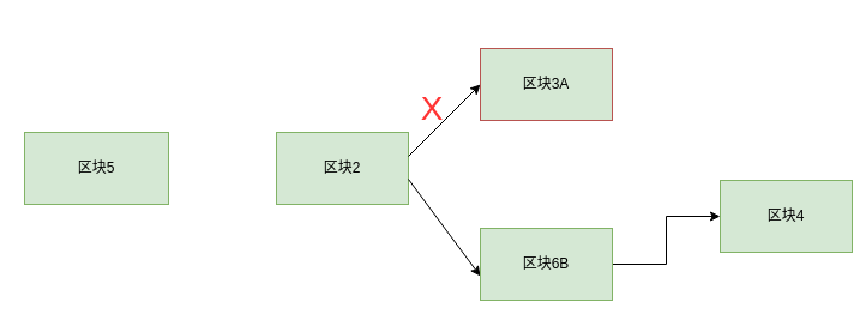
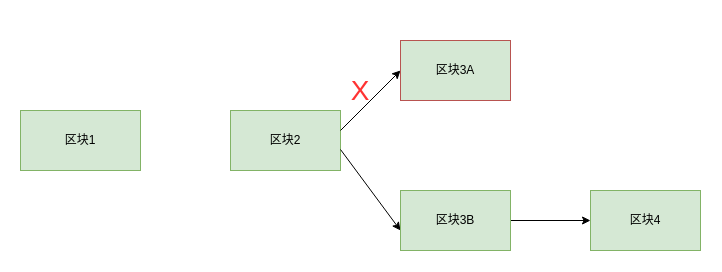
  <mxCell id="0" />
  <mxCell id="1" parent="0" />
- <mxCell id="2" value="区块5" style="rounded=0;whiteSpace=wrap;html=1;fillColor=#d5e8d4;strokeColor=#82b366;" vertex="1" parent="1"><mxGeometry x="20" y="110" width="120" height="60" as="geometry" /></mxCell>
+ <mxCell id="2" value="区块1" style="rounded=0;whiteSpace=wrap;html=1;fillColor=#d5e8d4;strokeColor=#82b366;" vertex="1" parent="1"><mxGeometry x="20" y="110" width="120" height="60" as="geometry" /></mxCell>
  <mxCell id="3" value="区块2" style="rounded=0;whiteSpace=wrap;html=1;fillColor=#d5e8d4;strokeColor=#82b366;" vertex="1" parent="1"><mxGeometry x="230" y="110" width="110" height="60" as="geometry" /></mxCell>
  <mxCell id="4" value="" style="endArrow=classic;html=1;" edge="1" parent="1"><mxGeometry width="50" height="50" relative="1" as="geometry"><mxPoint x="340" y="130" as="sourcePoint" /><mxPoint x="400" y="70" as="targetPoint" /></mxGeometry></mxCell>
  <mxCell id="5" value="" style="endArrow=classic;html=1;" edge="1" parent="1"><mxGeometry width="50" height="50" relative="1" as="geometry"><mxPoint x="340" y="149" as="sourcePoint" /><mxPoint x="400" y="230" as="targetPoint" /></mxGeometry></mxCell>
  <mxCell id="6" value="区块3A" style="rounded=0;whiteSpace=wrap;html=1;fillColor=#d5e8d4;strokeColor=#b85450;" vertex="1" parent="1"><mxGeometry x="400" y="40" width="110" height="60" as="geometry" /></mxCell>
  <mxCell id="7" value="" style="edgeStyle=orthogonalEdgeStyle;rounded=0;orthogonalLoop=1;jettySize=auto;html=1;" edge="1" parent="1" source="8" target="9"><mxGeometry relative="1" as="geometry" /></mxCell>
- <mxCell id="8" value="区块6B" style="rounded=0;whiteSpace=wrap;html=1;fillColor=#d5e8d4;strokeColor=#82b366;" vertex="1" parent="1"><mxGeometry x="400" y="190" width="110" height="60" as="geometry" /></mxCell>
- <mxCell id="9" value="区块4" style="rounded=0;whiteSpace=wrap;html=1;fillColor=#d5e8d4;strokeColor=#82b366;" vertex="1" parent="1"><mxGeometry x="600" y="150" width="110" height="60" as="geometry" /></mxCell>
+ <mxCell id="8" value="区块3B" style="rounded=0;whiteSpace=wrap;html=1;fillColor=#d5e8d4;strokeColor=#82b366;" vertex="1" parent="1"><mxGeometry x="400" y="190" width="110" height="60" as="geometry" /></mxCell>
+ <mxCell id="9" value="区块4" style="rounded=0;whiteSpace=wrap;html=1;fillColor=#d5e8d4;strokeColor=#82b366;" vertex="1" parent="1"><mxGeometry x="590" y="190" width="110" height="60" as="geometry" /></mxCell>
  <mxCell id="10" value="&lt;font style=&quot;font-size: 28px&quot; color=&quot;#ff3333&quot;&gt;X&lt;/font&gt;" style="text;html=1;strokeColor=none;fillColor=none;align=center;verticalAlign=middle;whiteSpace=wrap;rounded=0;" vertex="1" parent="1"><mxGeometry x="300" y="20" width="120" height="140" as="geometry" /></mxCell>
